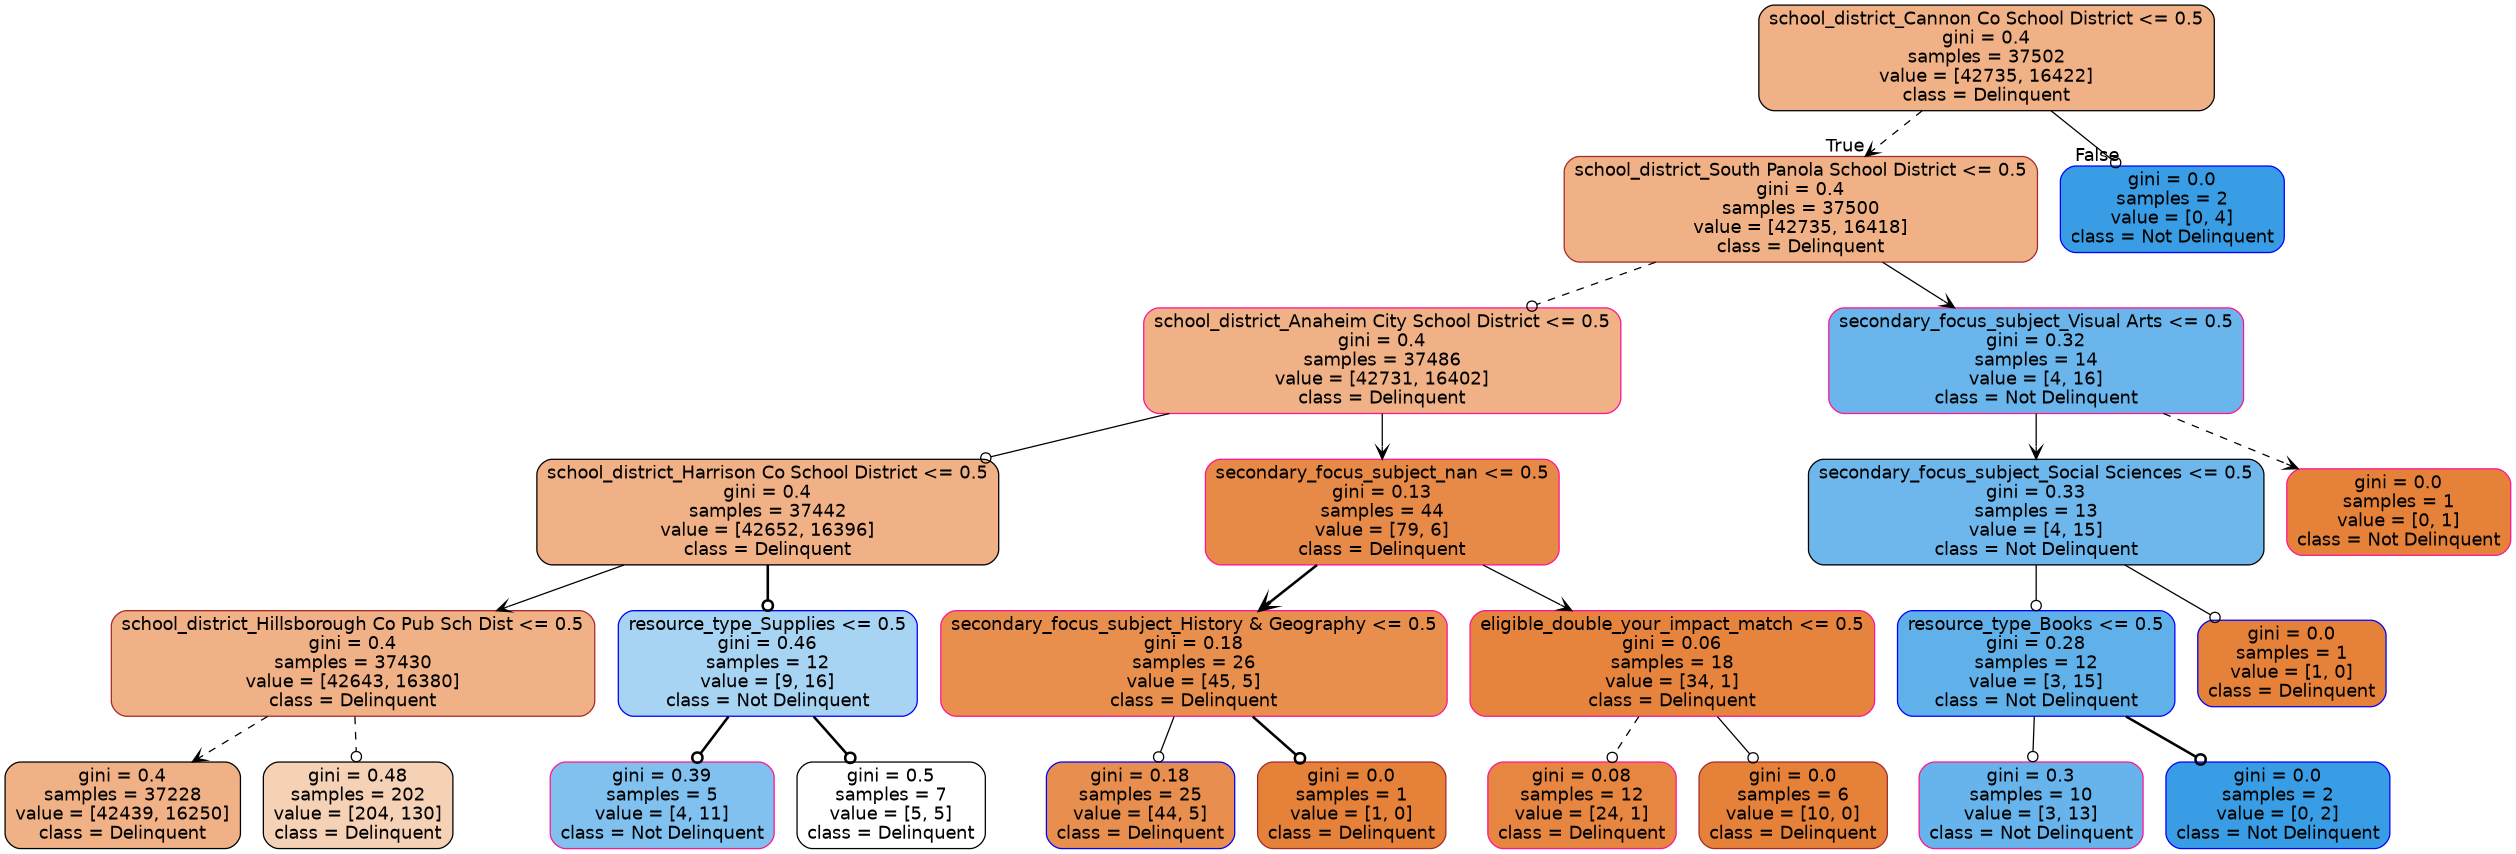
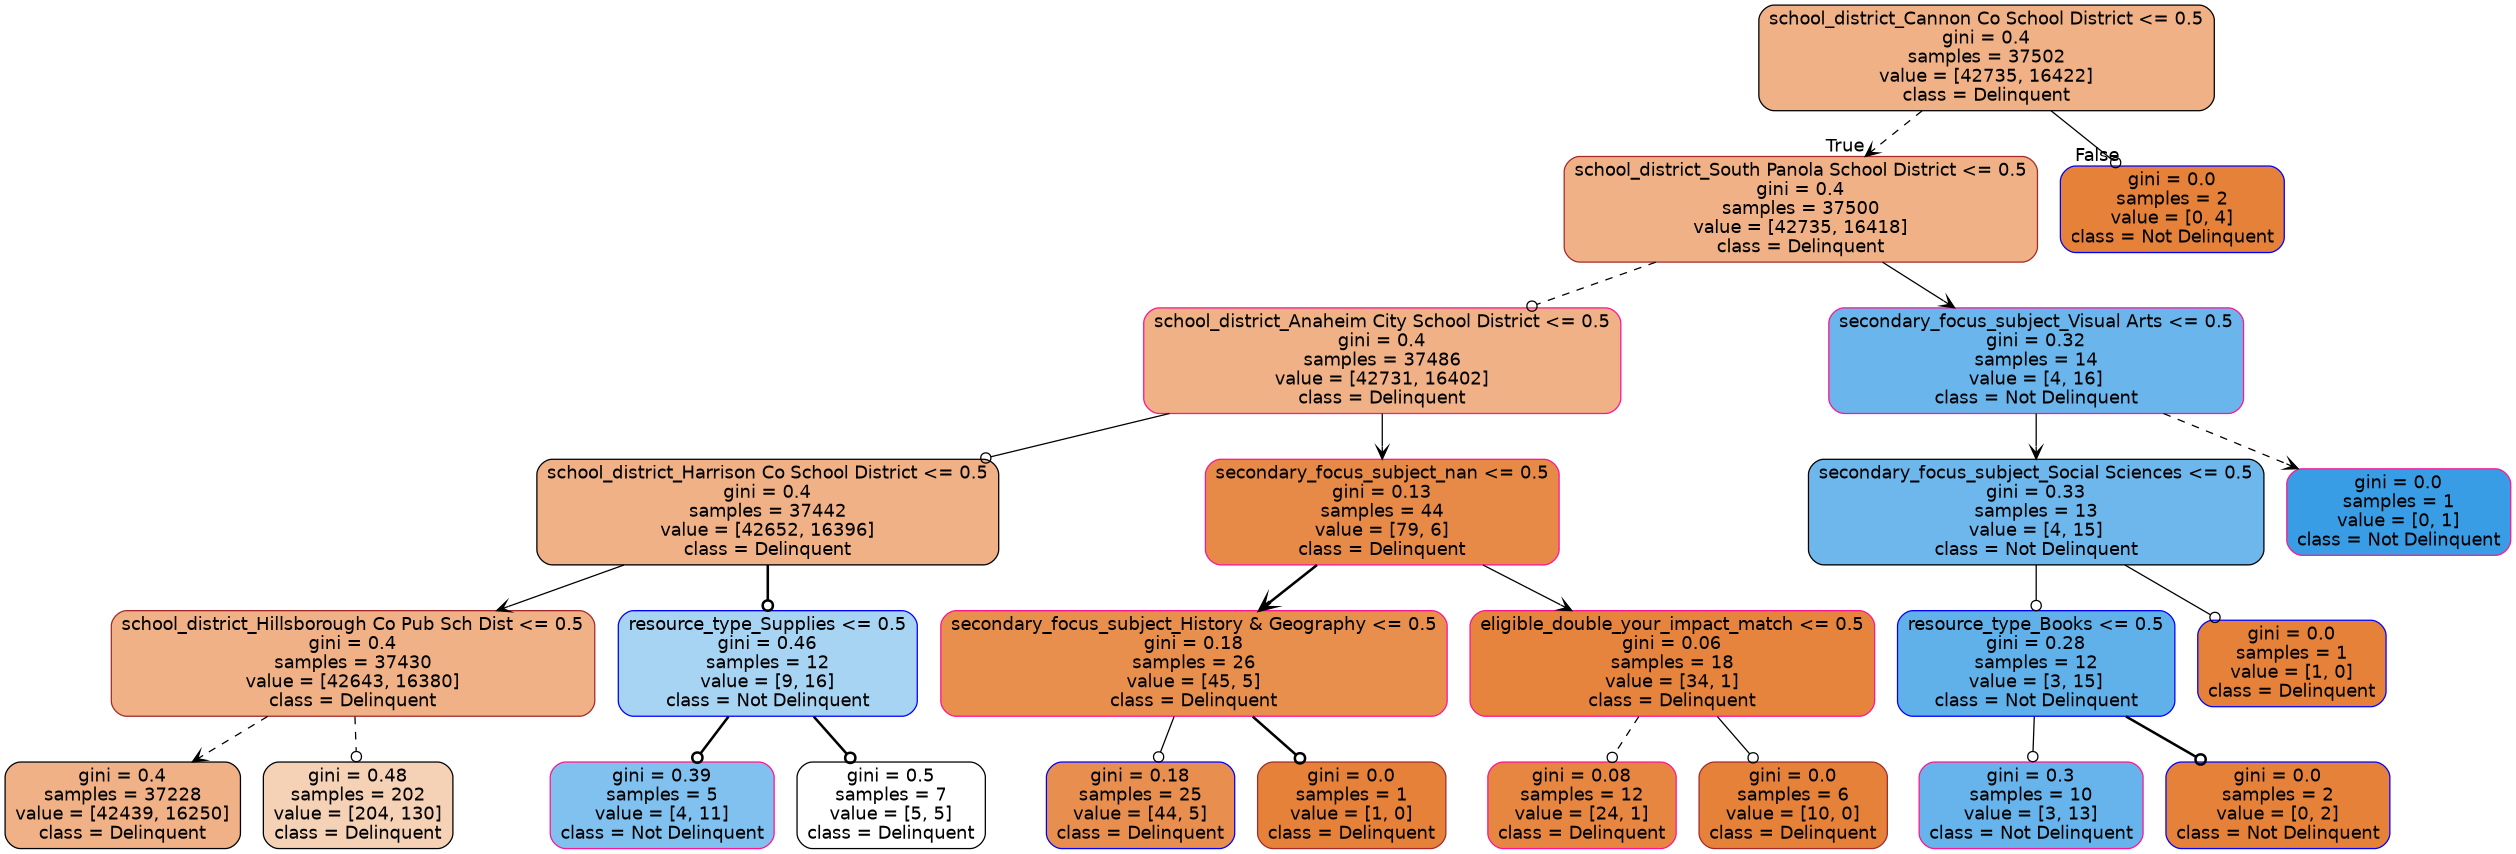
  digraph {
    node [color=deeppink fillcolor="#e581399d" fontname=helvetica shape=box style="filled, rounded"]
    edge [arrowhead=odot fontname=helvetica style=solid]
    n1 [color=black label="school_district_Cannon Co School District <= 0.5\ngini = 0.4\nsamples = 37502\nvalue = [42735, 16422]\nclass = Delinquent"]
    n2 [color=brown label="school_district_South Panola School District <= 0.5\ngini = 0.4\nsamples = 37500\nvalue = [42735, 16418]\nclass = Delinquent"]
-   n3 [color=blue fillcolor="#399de5ff" label="gini = 0.0\nsamples = 2\nvalue = [0, 4]\nclass = Not Delinquent"]
+   n3 [color=blue fillcolor="#e58139ff" label="gini = 0.0\nsamples = 2\nvalue = [0, 4]\nclass = Not Delinquent"]
    n4 [label="school_district_Anaheim City School District <= 0.5\ngini = 0.4\nsamples = 37486\nvalue = [42731, 16402]\nclass = Delinquent"]
    n5 [fillcolor="#399de5bf" label="secondary_focus_subject_Visual Arts <= 0.5\ngini = 0.32\nsamples = 14\nvalue = [4, 16]\nclass = Not Delinquent"]
    n6 [color=black label="school_district_Harrison Co School District <= 0.5\ngini = 0.4\nsamples = 37442\nvalue = [42652, 16396]\nclass = Delinquent"]
    n7 [fillcolor="#e58139ec" label="secondary_focus_subject_nan <= 0.5\ngini = 0.13\nsamples = 44\nvalue = [79, 6]\nclass = Delinquent"]
    n8 [color=black fillcolor="#399de5bb" label="secondary_focus_subject_Social Sciences <= 0.5\ngini = 0.33\nsamples = 13\nvalue = [4, 15]\nclass = Not Delinquent"]
-   n9 [fillcolor="#e58139ff" label="gini = 0.0\nsamples = 1\nvalue = [0, 1]\nclass = Not Delinquent"]
+   n9 [fillcolor="#399de5ff" label="gini = 0.0\nsamples = 1\nvalue = [0, 1]\nclass = Not Delinquent"]
    n10 [color=brown label="school_district_Hillsborough Co Pub Sch Dist <= 0.5\ngini = 0.4\nsamples = 37430\nvalue = [42643, 16380]\nclass = Delinquent"]
    n11 [color=blue fillcolor="#399de570" label="resource_type_Supplies <= 0.5\ngini = 0.46\nsamples = 12\nvalue = [9, 16]\nclass = Not Delinquent"]
    n12 [fillcolor="#e58139e3" label="secondary_focus_subject_History & Geography <= 0.5\ngini = 0.18\nsamples = 26\nvalue = [45, 5]\nclass = Delinquent"]
    n13 [fillcolor="#e58139f8" label="eligible_double_your_impact_match <= 0.5\ngini = 0.06\nsamples = 18\nvalue = [34, 1]\nclass = Delinquent"]
    n14 [color=black label="gini = 0.4\nsamples = 37228\nvalue = [42439, 16250]\nclass = Delinquent"]
    n15 [color=black fillcolor="#e581395d" label="gini = 0.48\nsamples = 202\nvalue = [204, 130]\nclass = Delinquent"]
    n16 [fillcolor="#399de5a2" label="gini = 0.39\nsamples = 5\nvalue = [4, 11]\nclass = Not Delinquent"]
    n17 [color=black fillcolor="#e5813900" label="gini = 0.5\nsamples = 7\nvalue = [5, 5]\nclass = Delinquent"]
    n18 [color=blue fillcolor="#e58139e2" label="gini = 0.18\nsamples = 25\nvalue = [44, 5]\nclass = Delinquent"]
    n19 [color=brown fillcolor="#e58139ff" label="gini = 0.0\nsamples = 1\nvalue = [1, 0]\nclass = Delinquent"]
    n20 [fillcolor="#e58139f4" label="gini = 0.08\nsamples = 12\nvalue = [24, 1]\nclass = Delinquent"]
    n21 [color=brown fillcolor="#e58139ff" label="gini = 0.0\nsamples = 6\nvalue = [10, 0]\nclass = Delinquent"]
    n22 [color=blue fillcolor="#399de5cc" label="resource_type_Books <= 0.5\ngini = 0.28\nsamples = 12\nvalue = [3, 15]\nclass = Not Delinquent"]
    n23 [color=blue fillcolor="#e58139ff" label="gini = 0.0\nsamples = 1\nvalue = [1, 0]\nclass = Delinquent"]
    n24 [fillcolor="#399de5c4" label="gini = 0.3\nsamples = 10\nvalue = [3, 13]\nclass = Not Delinquent"]
-   n25 [color=blue fillcolor="#399de5ff" label="gini = 0.0\nsamples = 2\nvalue = [0, 2]\nclass = Not Delinquent"]
+   n25 [color=blue fillcolor="#e58139ff" label="gini = 0.0\nsamples = 2\nvalue = [0, 2]\nclass = Not Delinquent"]
    n1 -> n2 [arrowhead=vee headlabel=True labelangle=45 labeldistance=2.5 style=dashed]
    n1 -> n3 [headlabel=False labelangle=-45 labeldistance=2.5]
    n2 -> n4 [style=dashed]
    n2 -> n5 [arrowhead=vee]
    n4 -> n6
    n4 -> n7 [arrowhead=vee]
    n5 -> n8 [arrowhead=vee]
    n5 -> n9 [arrowhead=vee style=dashed]
    n6 -> n10 [arrowhead=vee]
    n6 -> n11 [style=bold]
    n7 -> n12 [arrowhead=vee style=bold]
    n7 -> n13 [arrowhead=vee]
    n8 -> n22
    n8 -> n23
    n10 -> n14 [arrowhead=vee style=dashed]
    n10 -> n15 [style=dashed]
    n11 -> n16 [style=bold]
    n11 -> n17 [style=bold]
    n12 -> n18
    n12 -> n19 [style=bold]
    n13 -> n20 [style=dashed]
    n13 -> n21
    n22 -> n24
    n22 -> n25 [style=bold]
  }
